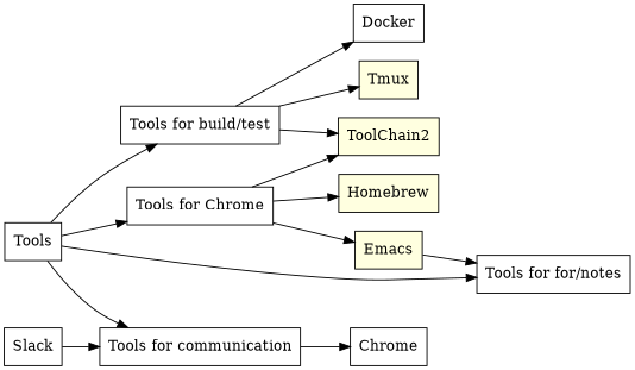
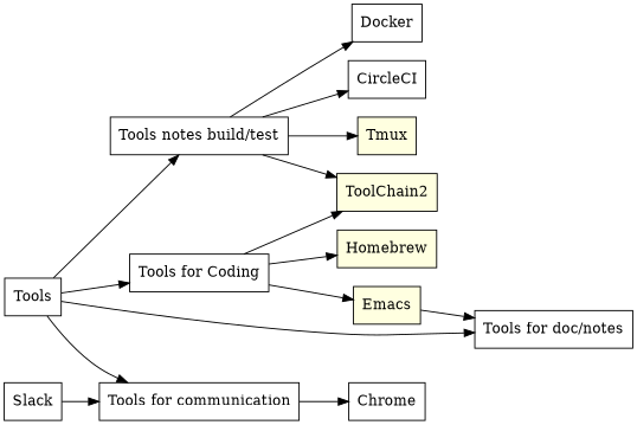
  digraph {
    rankdir=LR
    node [shape=box]
    n1 [label=Tools]
-   n2 [label="Tools for Chrome"]
-   n3 [label="Tools for for/notes"]
-   n4 [label="Tools for build/test"]
+   n2 [label="Tools for Coding"]
+   n3 [label="Tools for doc/notes"]
+   n4 [label="Tools notes build/test"]
    n5 [label="Tools for communication"]
    n6 [fillcolor=lightyellow label=ToolChain2 style=filled]
    Homebrew [fillcolor=lightyellow style=filled]
    Emacs [fillcolor=lightyellow style=filled]
    Tmux [fillcolor=lightyellow style=filled]
    Docker
+   CircleCI
    Chrome
    Slack
    n1 -> n2
    n1 -> n3
    n1 -> n4
    n1 -> n5
    n2 -> n6
    n2 -> Homebrew
    n2 -> Emacs
    n4 -> n6
    n4 -> Tmux
    n4 -> Docker
+   n4 -> CircleCI
    n5 -> Chrome
    Emacs -> n3
    Slack -> n5
  }
